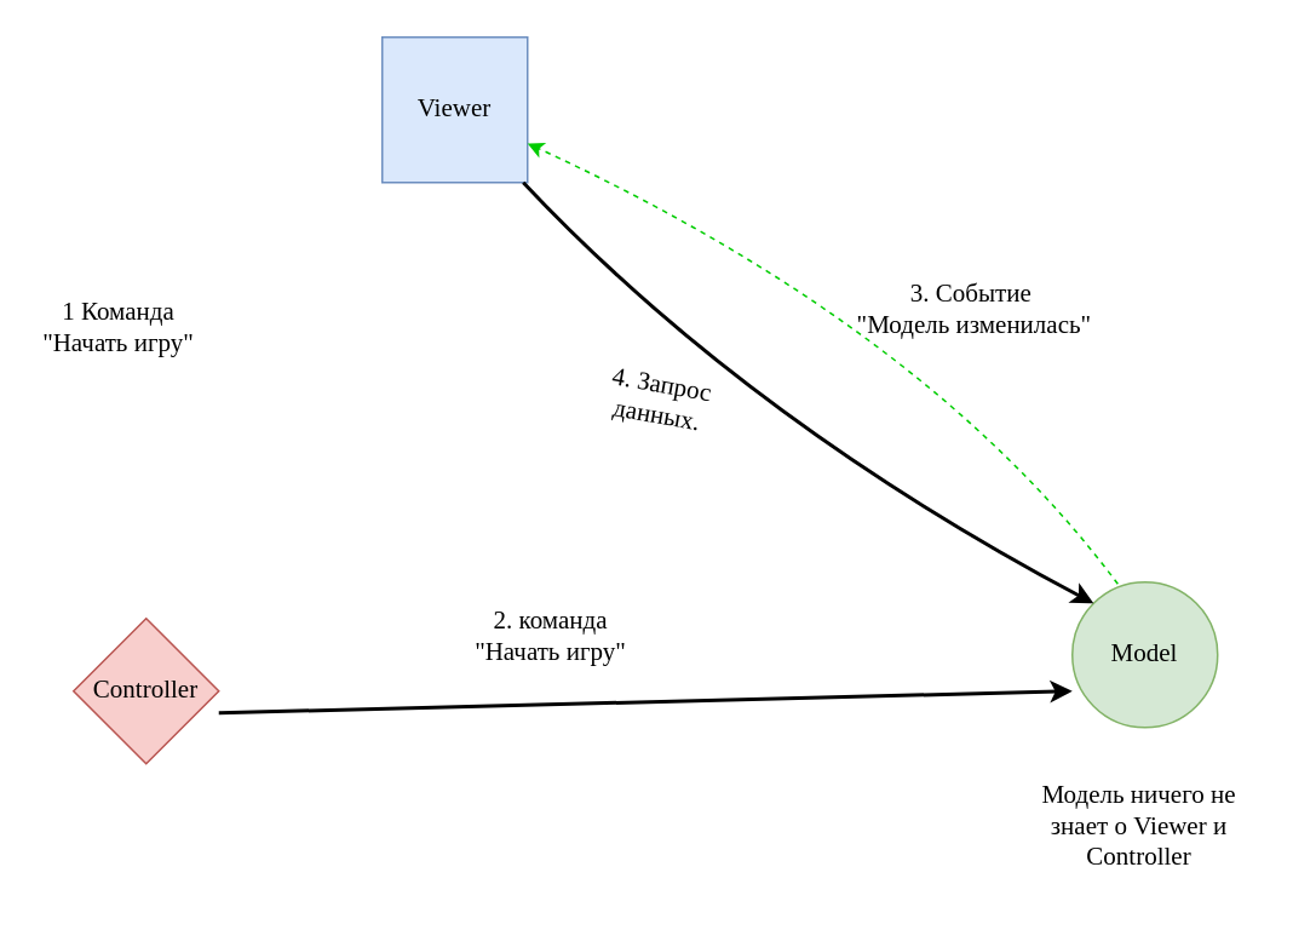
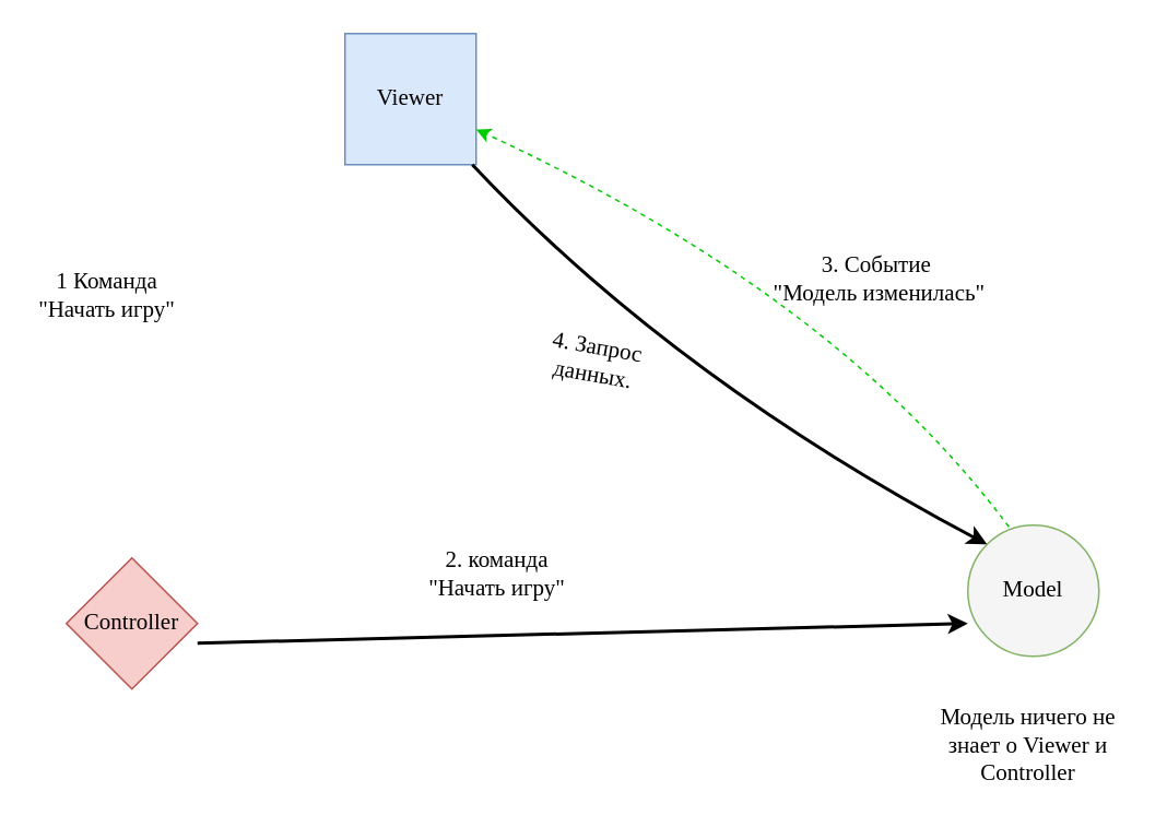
  <mxCell id="0" />
  <mxCell id="1" parent="0" />
  <mxCell id="2" value="&lt;div style=&quot;font-size: 14px&quot;&gt;&lt;span&gt;Viewer&lt;/span&gt;&lt;br&gt;&lt;/div&gt;" style="whiteSpace=wrap;html=1;aspect=fixed;fillColor=#dae8fc;strokeColor=#6c8ebf;fontSize=14;fontFamily=Times New Roman;rounded=0;" parent="1" vertex="1"><mxGeometry x="210" y="20" width="80" height="80" as="geometry" /></mxCell>
- <mxCell id="3" value="Model" style="ellipse;whiteSpace=wrap;html=1;aspect=fixed;fillColor=#d5e8d4;strokeColor=#82b366;fontSize=14;fontFamily=Times New Roman;" parent="1" vertex="1"><mxGeometry x="590" y="320" width="80" height="80" as="geometry" /></mxCell>
+ <mxCell id="3" value="Model" style="ellipse;whiteSpace=wrap;html=1;aspect=fixed;fillColor=#f5f5f5;strokeColor=#82b366;fontSize=14;fontFamily=Times New Roman;" parent="1" vertex="1"><mxGeometry x="590" y="320" width="80" height="80" as="geometry" /></mxCell>
  <mxCell id="4" value="Controller" style="rhombus;whiteSpace=wrap;html=1;aspect=fixed;fillColor=#f8cecc;strokeColor=#b85450;fontSize=14;fontFamily=Times New Roman;" parent="1" vertex="1"><mxGeometry x="40" y="340" width="80" height="80" as="geometry" /></mxCell>
  <mxCell id="5" value="" style="endArrow=classic;html=1;fontSize=14;fontFamily=Times New Roman;curved=1;entryX=0;entryY=0;entryDx=0;entryDy=0;strokeWidth=2;" parent="1" source="2" target="3" edge="1"><mxGeometry width="50" height="50" relative="1" as="geometry"><mxPoint x="160" y="440" as="sourcePoint" /><mxPoint x="600" y="330" as="targetPoint" /><Array as="points"><mxPoint x="410" y="230" /></Array></mxGeometry></mxCell>
  <mxCell id="6" value="4. Запрос данных." style="text;html=1;strokeColor=none;fillColor=none;align=center;verticalAlign=middle;whiteSpace=wrap;rounded=0;fontSize=14;fontFamily=Times New Roman;rotation=10;" parent="1" vertex="1"><mxGeometry x="310" y="210" width="106" height="20" as="geometry" /></mxCell>
  <mxCell id="7" value="3. Событие&lt;br&gt;&amp;nbsp;&quot;Модель изменилась&quot;" style="text;html=1;strokeColor=none;fillColor=none;align=center;verticalAlign=middle;whiteSpace=wrap;rounded=0;fontSize=14;fontFamily=Times New Roman;rotation=0;" parent="1" vertex="1"><mxGeometry x="460" y="110" width="149.27" height="120" as="geometry" /></mxCell>
  <mxCell id="8" value="" style="endArrow=classic;html=1;fontFamily=Times New Roman;fontSize=14;exitX=0.313;exitY=0.013;exitDx=0;exitDy=0;exitPerimeter=0;fontColor=#66FF66;strokeColor=#00CC00;dashed=1;curved=1;" parent="1" source="3" target="2" edge="1"><mxGeometry width="50" height="50" relative="1" as="geometry"><mxPoint x="310" y="310" as="sourcePoint" /><mxPoint x="360" y="260" as="targetPoint" /><Array as="points"><mxPoint x="510" y="180" /></Array></mxGeometry></mxCell>
  <mxCell id="9" value="1 Команда &quot;Начать игру&quot;" style="text;html=1;strokeColor=none;fillColor=none;align=center;verticalAlign=middle;whiteSpace=wrap;rounded=0;fontSize=14;fontFamily=Times New Roman;rotation=0;" vertex="1" parent="1"><mxGeometry x="20" y="160" width="90" height="40" as="geometry" /></mxCell>
  <mxCell id="10" value="" style="endArrow=classic;html=1;startSize=6;endSize=6;sourcePerimeterSpacing=0;targetPerimeterSpacing=0;exitX=1;exitY=0.65;exitDx=0;exitDy=0;exitPerimeter=0;strokeWidth=2;" edge="1" parent="1" source="4"><mxGeometry width="50" height="50" relative="1" as="geometry"><mxPoint x="310" y="430" as="sourcePoint" /><mxPoint x="590" y="380" as="targetPoint" /></mxGeometry></mxCell>
  <mxCell id="11" value="2. команда &quot;Начать игру&quot;" style="text;html=1;strokeColor=none;fillColor=none;align=center;verticalAlign=middle;whiteSpace=wrap;rounded=0;fontSize=14;fontFamily=Times New Roman;rotation=0;" vertex="1" parent="1"><mxGeometry x="250" y="330" width="106" height="40" as="geometry" /></mxCell>
  <mxCell id="12" value="Модель ничего не знает о Viewer и Controller&lt;br&gt;" style="text;html=1;strokeColor=none;fillColor=none;align=center;verticalAlign=middle;whiteSpace=wrap;rounded=0;fontSize=14;fontFamily=Times New Roman;rotation=0;" vertex="1" parent="1"><mxGeometry x="564" y="420" width="126" height="70" as="geometry" /></mxCell>
